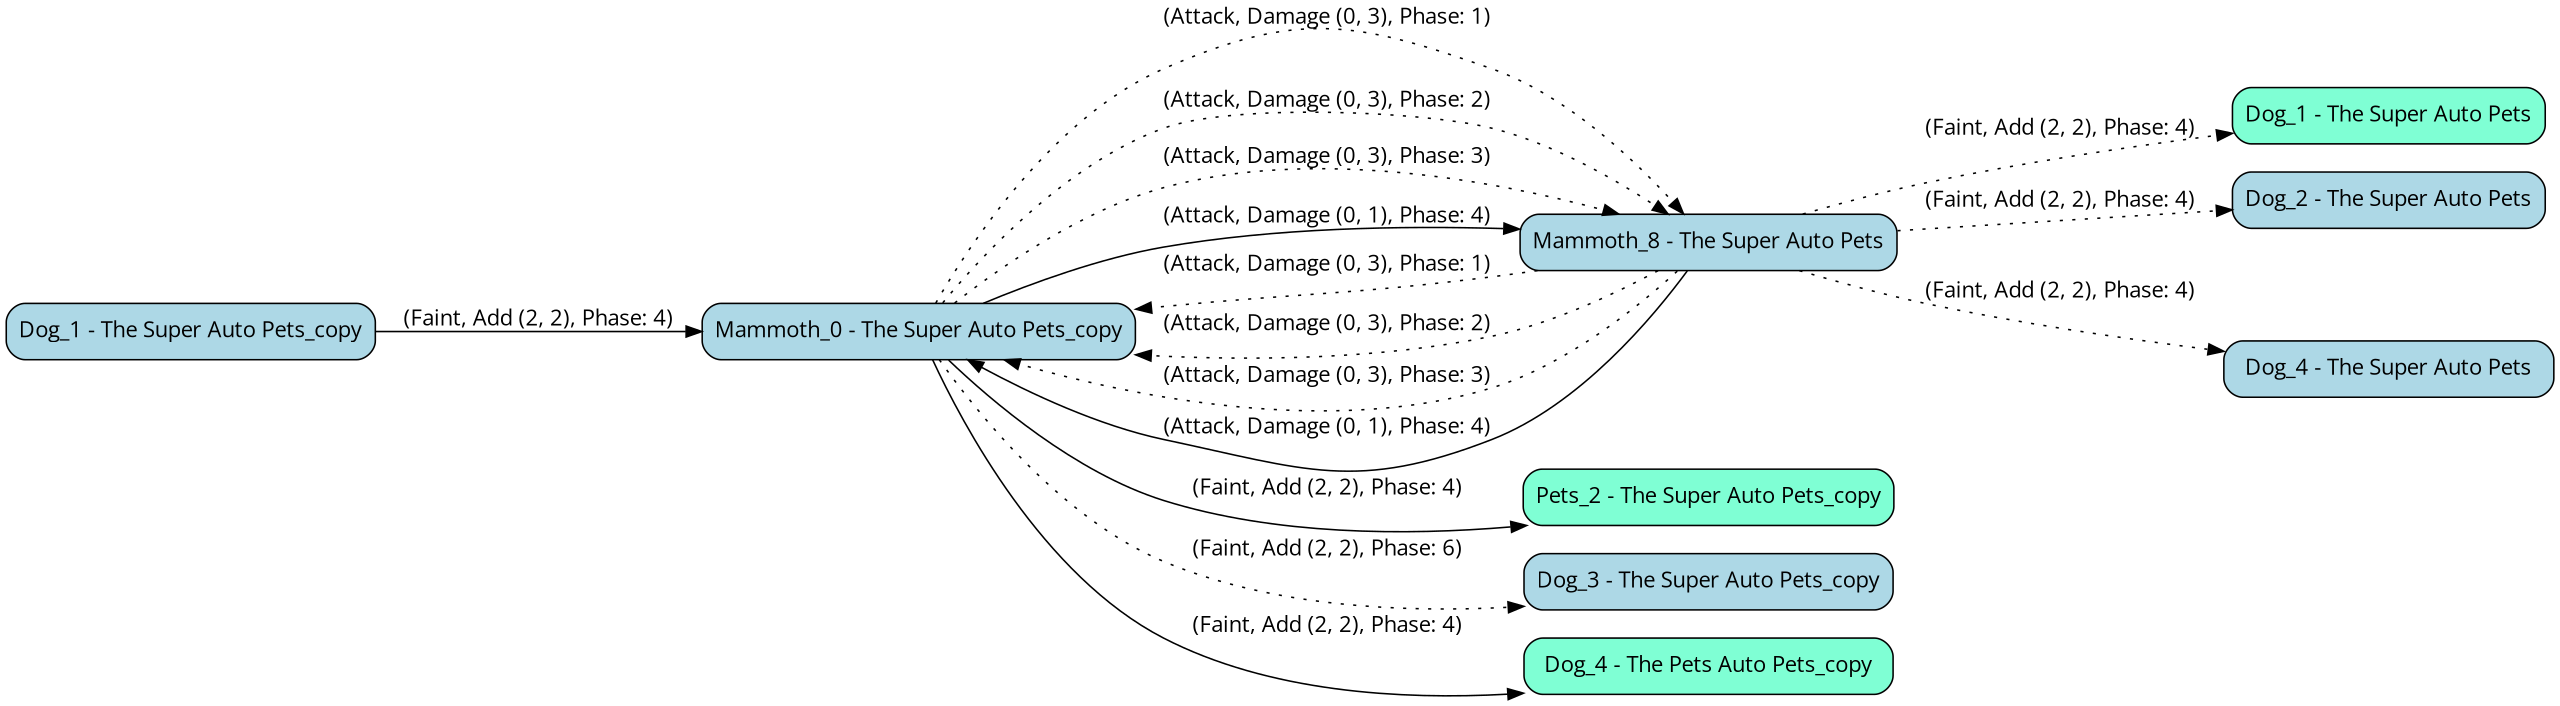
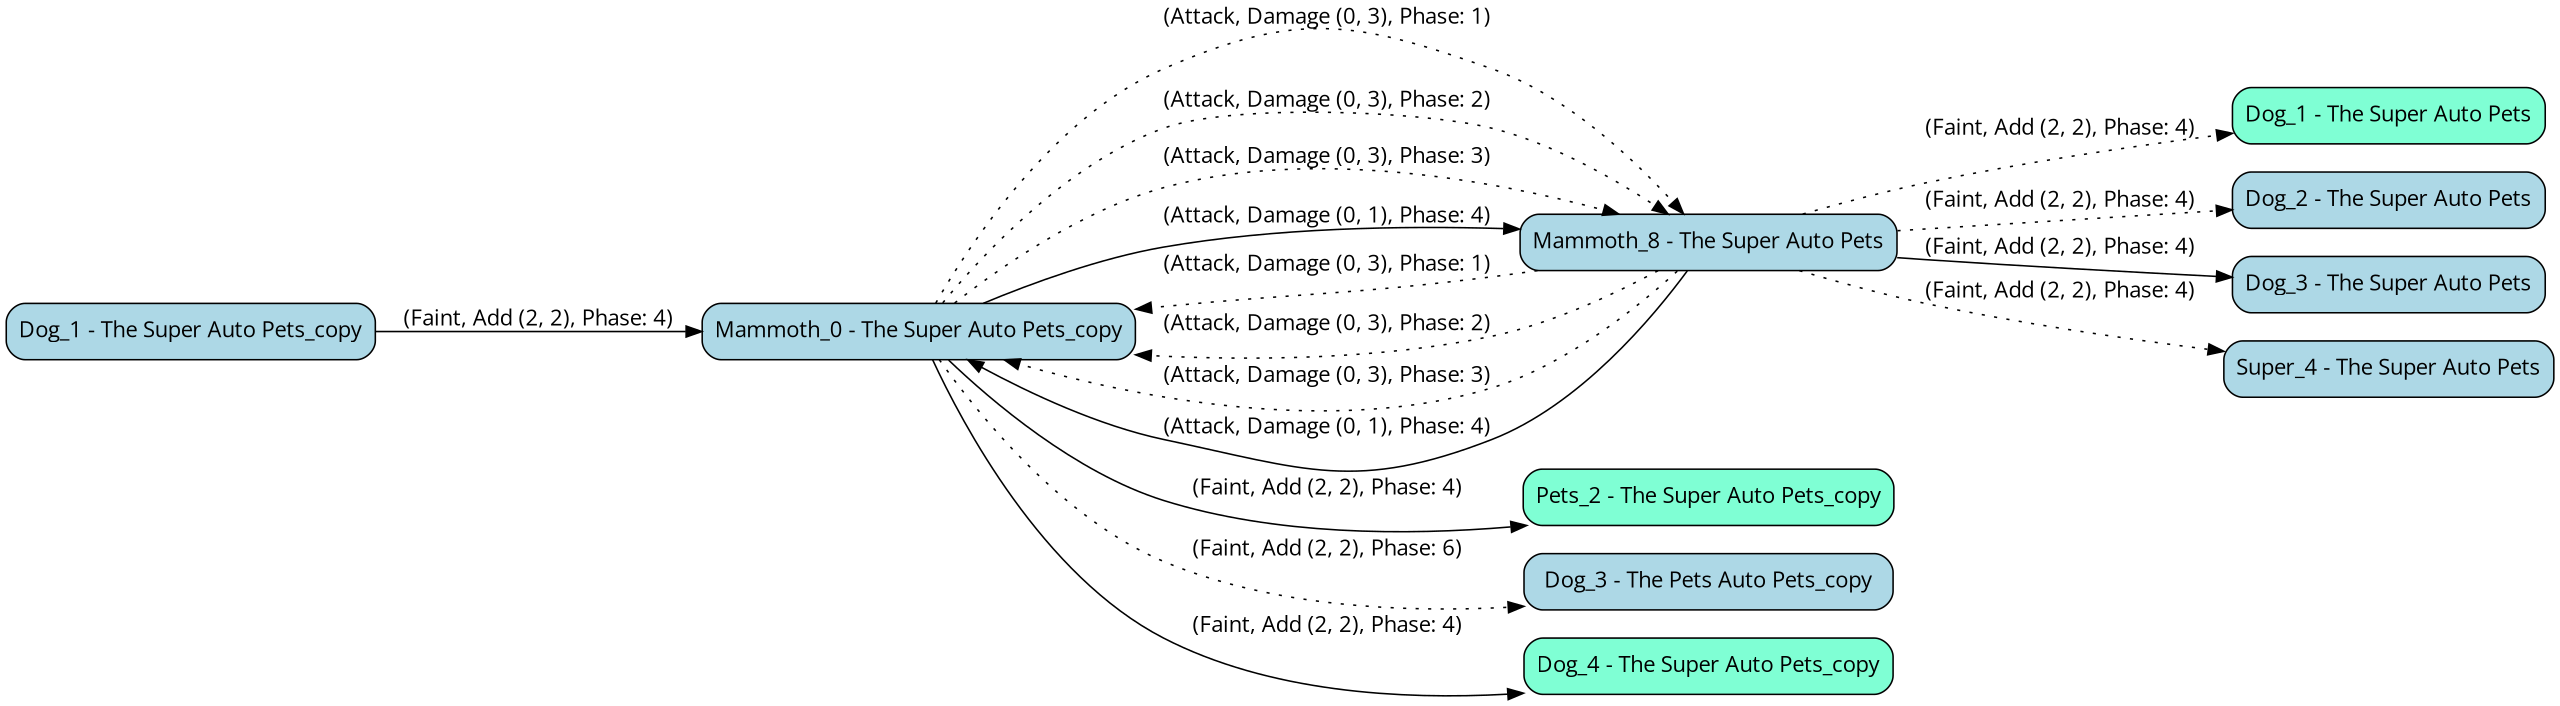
  digraph {
    fontname="Open Sans"
    rankdir=LR
    node [fillcolor=lightblue fontname="Open Sans" shape=box style="rounded, filled,filled"]
    edge [fontname="Open Sans" style=dotted]
    n1 [label="Mammoth_0 - The Super Auto Pets_copy"]
    n2 [label="Mammoth_8 - The Super Auto Pets"]
    n3 [fillcolor=aquamarine label="Pets_2 - The Super Auto Pets_copy"]
-   n4 [label="Dog_3 - The Super Auto Pets_copy"]
-   n5 [fillcolor=aquamarine label="Dog_4 - The Pets Auto Pets_copy"]
+   n4 [label="Dog_3 - The Pets Auto Pets_copy"]
+   n5 [fillcolor=aquamarine label="Dog_4 - The Super Auto Pets_copy"]
    n6 [fillcolor=aquamarine label="Dog_1 - The Super Auto Pets"]
    n7 [label="Dog_2 - The Super Auto Pets"]
-   n9 [label="Dog_4 - The Super Auto Pets"]
+   n8 [label="Dog_3 - The Super Auto Pets"]
+   n9 [label="Super_4 - The Super Auto Pets"]
    n10 [label="Dog_1 - The Super Auto Pets_copy"]
    n1 -> n2 [label="(Attack, Damage (0, 3), Phase: 1)"]
    n1 -> n2 [label="(Attack, Damage (0, 3), Phase: 2)"]
    n1 -> n2 [label="(Attack, Damage (0, 3), Phase: 3)"]
    n1 -> n2 [label="(Attack, Damage (0, 1), Phase: 4)" style=solid]
    n1 -> n3 [label="(Faint, Add (2, 2), Phase: 4)" style=solid]
    n1 -> n4 [label="(Faint, Add (2, 2), Phase: 6)"]
    n1 -> n5 [label="(Faint, Add (2, 2), Phase: 4)" style=solid]
    n2 -> n1 [label="(Attack, Damage (0, 3), Phase: 1)"]
    n2 -> n1 [label="(Attack, Damage (0, 3), Phase: 2)"]
    n2 -> n1 [label="(Attack, Damage (0, 3), Phase: 3)"]
    n2 -> n1 [label="(Attack, Damage (0, 1), Phase: 4)" style=solid]
    n2 -> n6 [label="(Faint, Add (2, 2), Phase: 4)"]
    n2 -> n7 [label="(Faint, Add (2, 2), Phase: 4)"]
+   n2 -> n8 [label="(Faint, Add (2, 2), Phase: 4)" style=solid]
    n2 -> n9 [label="(Faint, Add (2, 2), Phase: 4)"]
    n10 -> n1 [label="(Faint, Add (2, 2), Phase: 4)" style=solid]
  }
